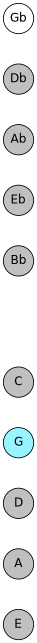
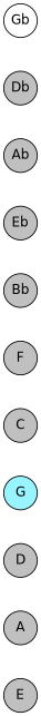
  graph {
    mindist=.1
    node [fillcolor=gray fontname=Helvetica margin=0 shape=circle style=filled]
    edge [style=invis]
    E
    Gb [fillcolor=white]
    Db
    Ab
    Eb
    Bb
+   F
    C
    G [fillcolor=cadetblue1]
    D
    A
    subgraph sub_1 {
      E
      Gb
      Db
      Ab
      Eb
      Bb
+     F
      C
      G
      D
      A
    }
    Gb -- Db
    Db -- Ab
    Ab -- Eb
    Eb -- Bb
+   Bb -- F
+   F -- C
    C -- G
    G -- D
    D -- A
    A -- E
  }
